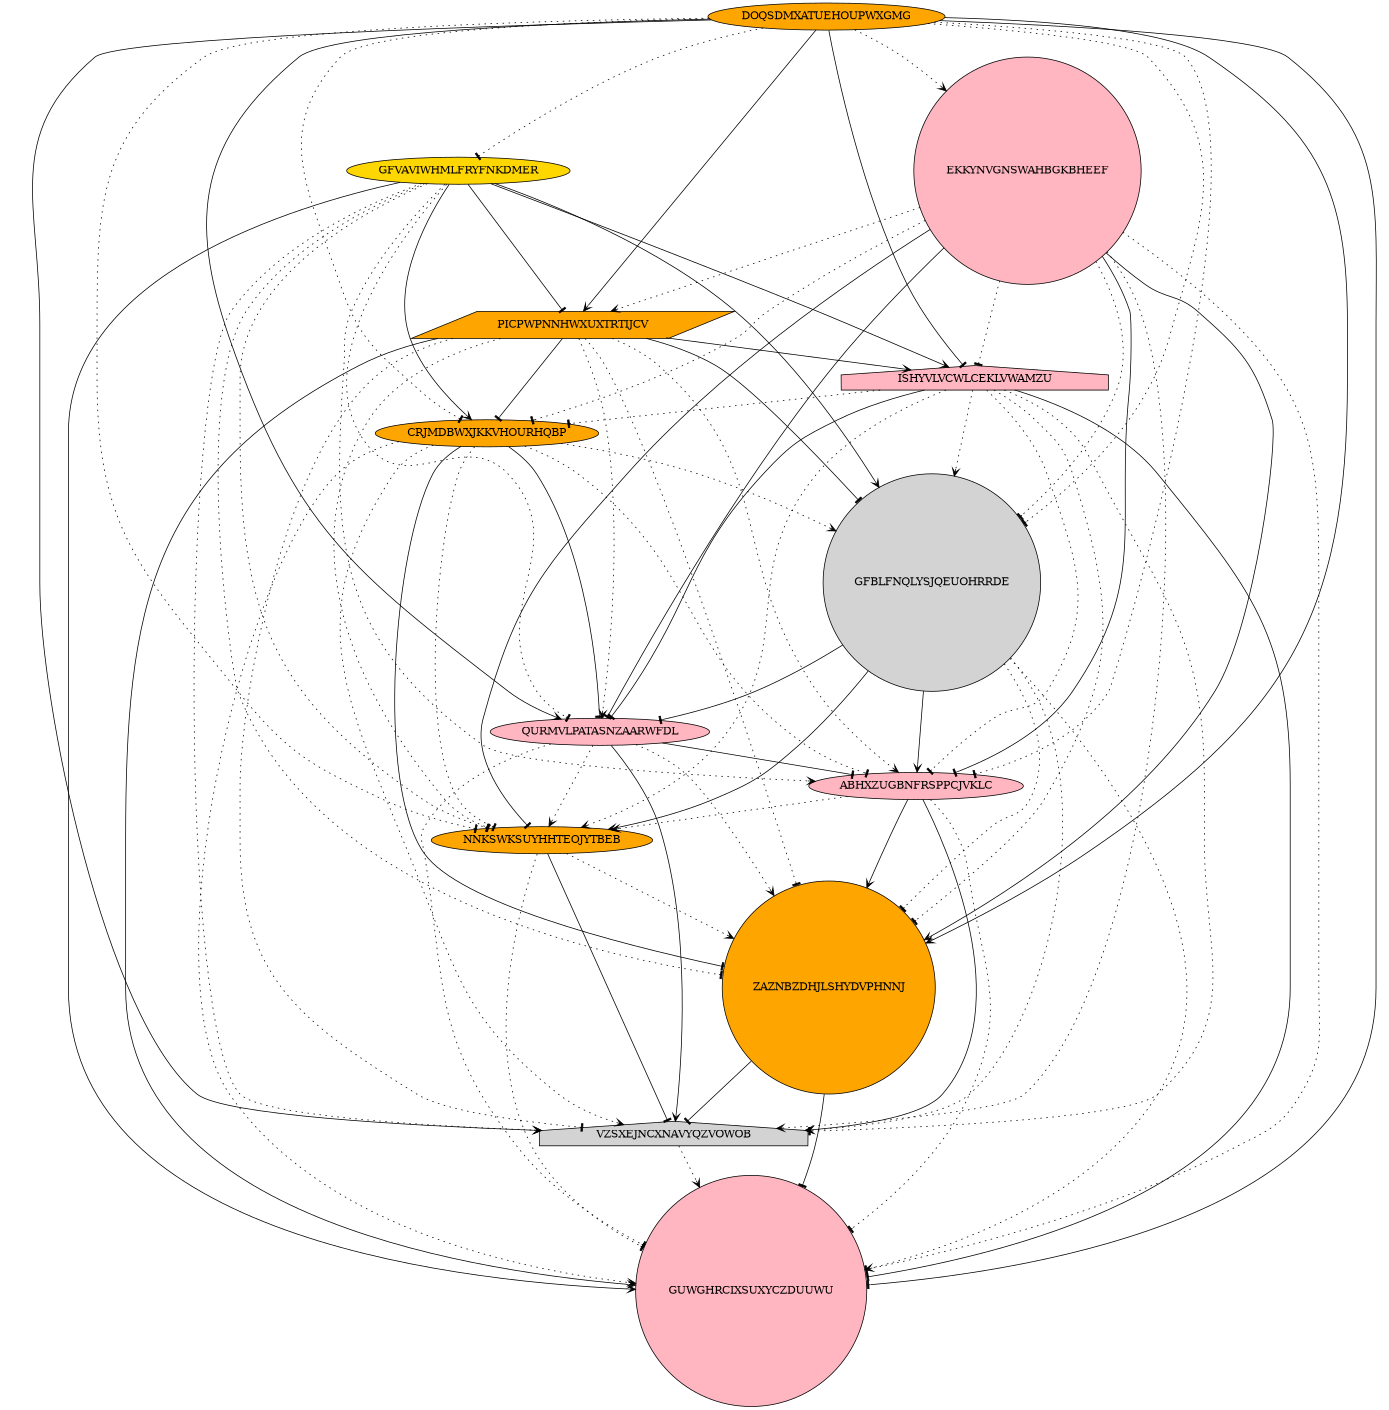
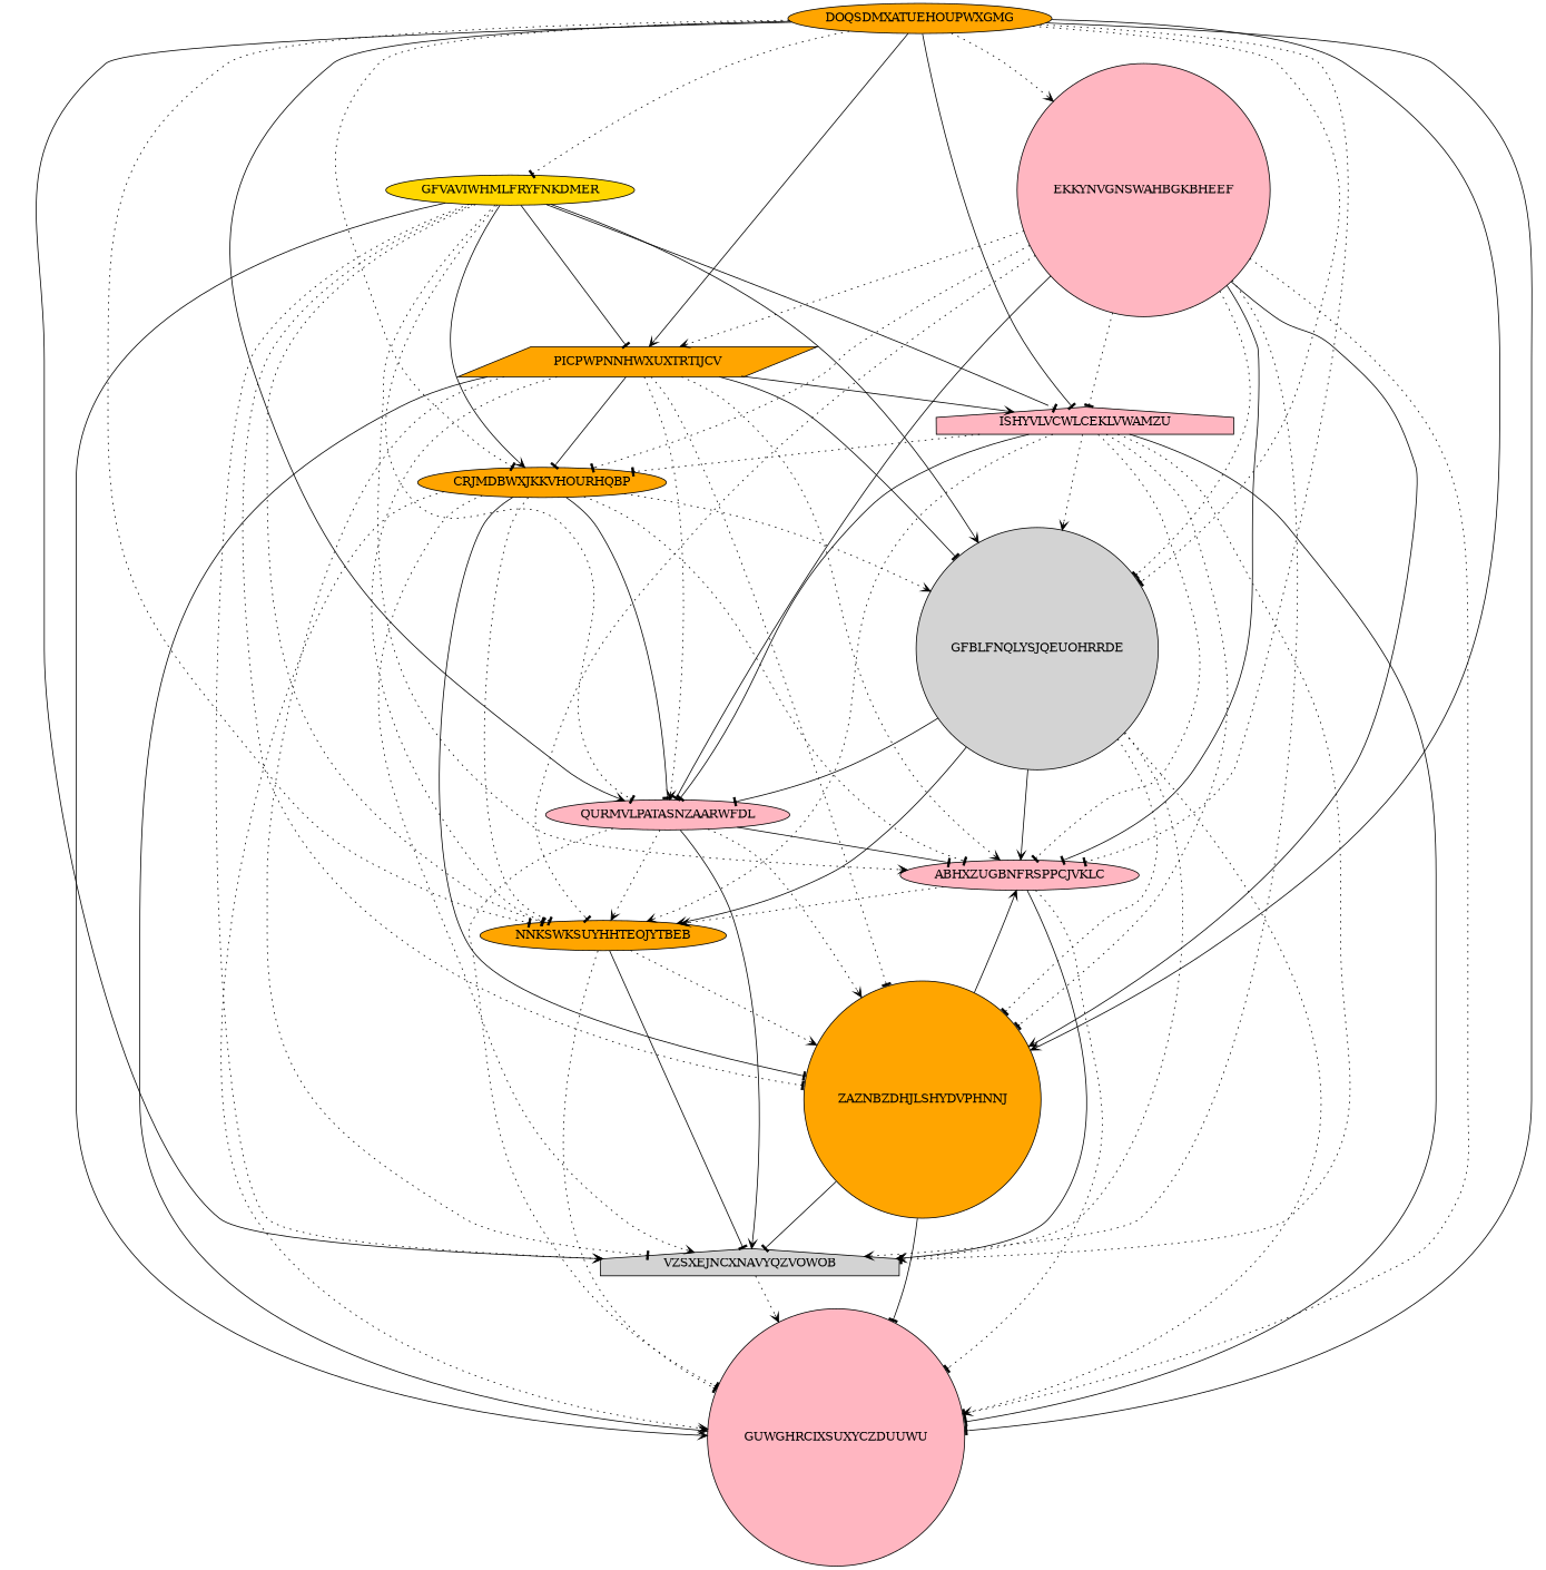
  digraph {
    node [Weight=17 fillcolor=orange shape=ellipse style=filled]
    edge [Weight=11 arrowhead=tee style=dotted]
    DOQSDMXATUEHOUPWXGMG [Weight=10]
    GFVAVIWHMLFRYFNKDMER [Weight=12 fillcolor=gold]
    EKKYNVGNSWAHBGKBHEEF [Weight=12 fillcolor=lightpink shape=circle]
    PICPWPNNHWXUXTRTIJCV [shape=parallelogram]
    ISHYVLVCWLCEKLVWAMZU [Weight=10 fillcolor=lightpink shape=house]
    CRJMDBWXJKKVHOURHQBP [Weight=14]
    GFBLFNQLYSJQEUOHRRDE [fillcolor=lightgrey shape=circle]
    QURMVLPATASNZAARWFDL [Weight=19 fillcolor=lightpink]
    ABHXZUGBNFRSPPCJVKLC [Weight=14 fillcolor=lightpink]
    NNKSWKSUYHHTEOJYTBEB [Weight=14]
    ZAZNBZDHJLSHYDVPHNNJ [Weight=19 shape=circle]
    VZSXEJNCXNAVYQZVOWOB [fillcolor=lightgrey shape=house]
    GUWGHRCIXSUXYCZDUUWU [Weight=11 fillcolor=lightpink shape=circle]
    DOQSDMXATUEHOUPWXGMG -> GFVAVIWHMLFRYFNKDMER [Weight=16]
    DOQSDMXATUEHOUPWXGMG -> EKKYNVGNSWAHBGKBHEEF [Weight=19 arrowhead=vee]
    DOQSDMXATUEHOUPWXGMG -> PICPWPNNHWXUXTRTIJCV [Weight=12 arrowhead=vee style=solid]
    DOQSDMXATUEHOUPWXGMG -> ISHYVLVCWLCEKLVWAMZU [Weight=18 style=solid]
    DOQSDMXATUEHOUPWXGMG -> CRJMDBWXJKKVHOURHQBP [Weight=20]
    DOQSDMXATUEHOUPWXGMG -> GFBLFNQLYSJQEUOHRRDE
    DOQSDMXATUEHOUPWXGMG -> QURMVLPATASNZAARWFDL [Weight=14 arrowhead=vee style=solid]
    DOQSDMXATUEHOUPWXGMG -> ABHXZUGBNFRSPPCJVKLC
    DOQSDMXATUEHOUPWXGMG -> NNKSWKSUYHHTEOJYTBEB [Weight=18]
    DOQSDMXATUEHOUPWXGMG -> ZAZNBZDHJLSHYDVPHNNJ [Weight=13 arrowhead=vee style=solid]
    DOQSDMXATUEHOUPWXGMG -> VZSXEJNCXNAVYQZVOWOB [Weight=15 arrowhead=vee style=solid]
    DOQSDMXATUEHOUPWXGMG -> GUWGHRCIXSUXYCZDUUWU [Weight=14 style=solid]
    GFVAVIWHMLFRYFNKDMER -> PICPWPNNHWXUXTRTIJCV [style=solid]
-   GFVAVIWHMLFRYFNKDMER -> ISHYVLVCWLCEKLVWAMZU [Weight=19 arrowhead=vee style=solid]
+   GFVAVIWHMLFRYFNKDMER -> ISHYVLVCWLCEKLVWAMZU [Weight=19 style=solid]
    GFVAVIWHMLFRYFNKDMER -> CRJMDBWXJKKVHOURHQBP [Weight=12 arrowhead=vee style=solid]
    GFVAVIWHMLFRYFNKDMER -> GFBLFNQLYSJQEUOHRRDE [Weight=13 arrowhead=vee style=solid]
    GFVAVIWHMLFRYFNKDMER -> QURMVLPATASNZAARWFDL [Weight=13]
    GFVAVIWHMLFRYFNKDMER -> ABHXZUGBNFRSPPCJVKLC [arrowhead=vee]
    GFVAVIWHMLFRYFNKDMER -> NNKSWKSUYHHTEOJYTBEB [Weight=14]
    GFVAVIWHMLFRYFNKDMER -> ZAZNBZDHJLSHYDVPHNNJ [Weight=10]
    GFVAVIWHMLFRYFNKDMER -> VZSXEJNCXNAVYQZVOWOB [Weight=13 arrowhead=vee]
    GFVAVIWHMLFRYFNKDMER -> GUWGHRCIXSUXYCZDUUWU [Weight=17 arrowhead=vee style=solid]
    EKKYNVGNSWAHBGKBHEEF -> PICPWPNNHWXUXTRTIJCV [Weight=16 arrowhead=vee]
    EKKYNVGNSWAHBGKBHEEF -> ISHYVLVCWLCEKLVWAMZU [Weight=13]
    EKKYNVGNSWAHBGKBHEEF -> CRJMDBWXJKKVHOURHQBP [Weight=19]
    EKKYNVGNSWAHBGKBHEEF -> GFBLFNQLYSJQEUOHRRDE [Weight=19]
    EKKYNVGNSWAHBGKBHEEF -> QURMVLPATASNZAARWFDL [style=solid]
    EKKYNVGNSWAHBGKBHEEF -> ABHXZUGBNFRSPPCJVKLC [Weight=15 style=solid]
-   EKKYNVGNSWAHBGKBHEEF -> NNKSWKSUYHHTEOJYTBEB [Weight=20 style=solid]
+   EKKYNVGNSWAHBGKBHEEF -> NNKSWKSUYHHTEOJYTBEB [Weight=20]
    EKKYNVGNSWAHBGKBHEEF -> ZAZNBZDHJLSHYDVPHNNJ [Weight=10 arrowhead=vee style=solid]
    EKKYNVGNSWAHBGKBHEEF -> VZSXEJNCXNAVYQZVOWOB [Weight=19 arrowhead=vee]
    EKKYNVGNSWAHBGKBHEEF -> GUWGHRCIXSUXYCZDUUWU [Weight=14]
    PICPWPNNHWXUXTRTIJCV -> ISHYVLVCWLCEKLVWAMZU [arrowhead=vee style=solid]
    PICPWPNNHWXUXTRTIJCV -> CRJMDBWXJKKVHOURHQBP [Weight=12 style=solid]
    PICPWPNNHWXUXTRTIJCV -> GFBLFNQLYSJQEUOHRRDE [Weight=14 style=solid]
    PICPWPNNHWXUXTRTIJCV -> QURMVLPATASNZAARWFDL [Weight=13 arrowhead=vee]
    PICPWPNNHWXUXTRTIJCV -> ABHXZUGBNFRSPPCJVKLC [Weight=10 arrowhead=vee]
    PICPWPNNHWXUXTRTIJCV -> NNKSWKSUYHHTEOJYTBEB [Weight=18]
    PICPWPNNHWXUXTRTIJCV -> ZAZNBZDHJLSHYDVPHNNJ [Weight=20]
    PICPWPNNHWXUXTRTIJCV -> VZSXEJNCXNAVYQZVOWOB [Weight=14]
    PICPWPNNHWXUXTRTIJCV -> GUWGHRCIXSUXYCZDUUWU [Weight=19 arrowhead=vee style=solid]
    ISHYVLVCWLCEKLVWAMZU -> CRJMDBWXJKKVHOURHQBP [Weight=12]
    ISHYVLVCWLCEKLVWAMZU -> GFBLFNQLYSJQEUOHRRDE [arrowhead=vee]
    ISHYVLVCWLCEKLVWAMZU -> QURMVLPATASNZAARWFDL [style=solid]
    ISHYVLVCWLCEKLVWAMZU -> ABHXZUGBNFRSPPCJVKLC [Weight=15]
    ISHYVLVCWLCEKLVWAMZU -> NNKSWKSUYHHTEOJYTBEB [arrowhead=vee]
    ISHYVLVCWLCEKLVWAMZU -> ZAZNBZDHJLSHYDVPHNNJ [Weight=16]
    ISHYVLVCWLCEKLVWAMZU -> VZSXEJNCXNAVYQZVOWOB [Weight=12]
    ISHYVLVCWLCEKLVWAMZU -> GUWGHRCIXSUXYCZDUUWU [Weight=10 style=solid]
    CRJMDBWXJKKVHOURHQBP -> GFBLFNQLYSJQEUOHRRDE [Weight=20 arrowhead=vee]
    CRJMDBWXJKKVHOURHQBP -> QURMVLPATASNZAARWFDL [Weight=16 style=solid]
    CRJMDBWXJKKVHOURHQBP -> ABHXZUGBNFRSPPCJVKLC [Weight=18]
    CRJMDBWXJKKVHOURHQBP -> NNKSWKSUYHHTEOJYTBEB [Weight=12]
    CRJMDBWXJKKVHOURHQBP -> ZAZNBZDHJLSHYDVPHNNJ [Weight=13 style=solid]
    CRJMDBWXJKKVHOURHQBP -> VZSXEJNCXNAVYQZVOWOB [Weight=16 arrowhead=vee]
    CRJMDBWXJKKVHOURHQBP -> GUWGHRCIXSUXYCZDUUWU [Weight=19 arrowhead=vee]
    GFBLFNQLYSJQEUOHRRDE -> QURMVLPATASNZAARWFDL [Weight=12 style=solid]
    GFBLFNQLYSJQEUOHRRDE -> ABHXZUGBNFRSPPCJVKLC [Weight=19 arrowhead=vee style=solid]
    GFBLFNQLYSJQEUOHRRDE -> NNKSWKSUYHHTEOJYTBEB [arrowhead=vee style=solid]
    GFBLFNQLYSJQEUOHRRDE -> ZAZNBZDHJLSHYDVPHNNJ [Weight=10]
    GFBLFNQLYSJQEUOHRRDE -> VZSXEJNCXNAVYQZVOWOB [Weight=18 arrowhead=vee]
    GFBLFNQLYSJQEUOHRRDE -> GUWGHRCIXSUXYCZDUUWU [Weight=17 arrowhead=vee]
    QURMVLPATASNZAARWFDL -> ABHXZUGBNFRSPPCJVKLC [Weight=16 style=solid]
    QURMVLPATASNZAARWFDL -> NNKSWKSUYHHTEOJYTBEB [Weight=14 arrowhead=vee]
    QURMVLPATASNZAARWFDL -> ZAZNBZDHJLSHYDVPHNNJ [Weight=14 arrowhead=vee]
    QURMVLPATASNZAARWFDL -> VZSXEJNCXNAVYQZVOWOB [Weight=19 arrowhead=vee style=solid]
    QURMVLPATASNZAARWFDL -> GUWGHRCIXSUXYCZDUUWU
    ABHXZUGBNFRSPPCJVKLC -> NNKSWKSUYHHTEOJYTBEB [Weight=12 arrowhead=vee]
-   ABHXZUGBNFRSPPCJVKLC -> ZAZNBZDHJLSHYDVPHNNJ [Weight=19 arrowhead=vee style=solid]
+   ZAZNBZDHJLSHYDVPHNNJ -> ABHXZUGBNFRSPPCJVKLC [Weight=19 arrowhead=vee style=solid]
    ABHXZUGBNFRSPPCJVKLC -> VZSXEJNCXNAVYQZVOWOB [Weight=15 arrowhead=vee style=solid]
    ABHXZUGBNFRSPPCJVKLC -> GUWGHRCIXSUXYCZDUUWU [Weight=13]
    NNKSWKSUYHHTEOJYTBEB -> ZAZNBZDHJLSHYDVPHNNJ [arrowhead=vee]
    NNKSWKSUYHHTEOJYTBEB -> VZSXEJNCXNAVYQZVOWOB [Weight=18 style=solid]
    NNKSWKSUYHHTEOJYTBEB -> GUWGHRCIXSUXYCZDUUWU [Weight=15]
    ZAZNBZDHJLSHYDVPHNNJ -> VZSXEJNCXNAVYQZVOWOB [Weight=15 style=solid]
    ZAZNBZDHJLSHYDVPHNNJ -> GUWGHRCIXSUXYCZDUUWU [Weight=16 style=solid]
    VZSXEJNCXNAVYQZVOWOB -> GUWGHRCIXSUXYCZDUUWU [Weight=19 arrowhead=vee]
  }
